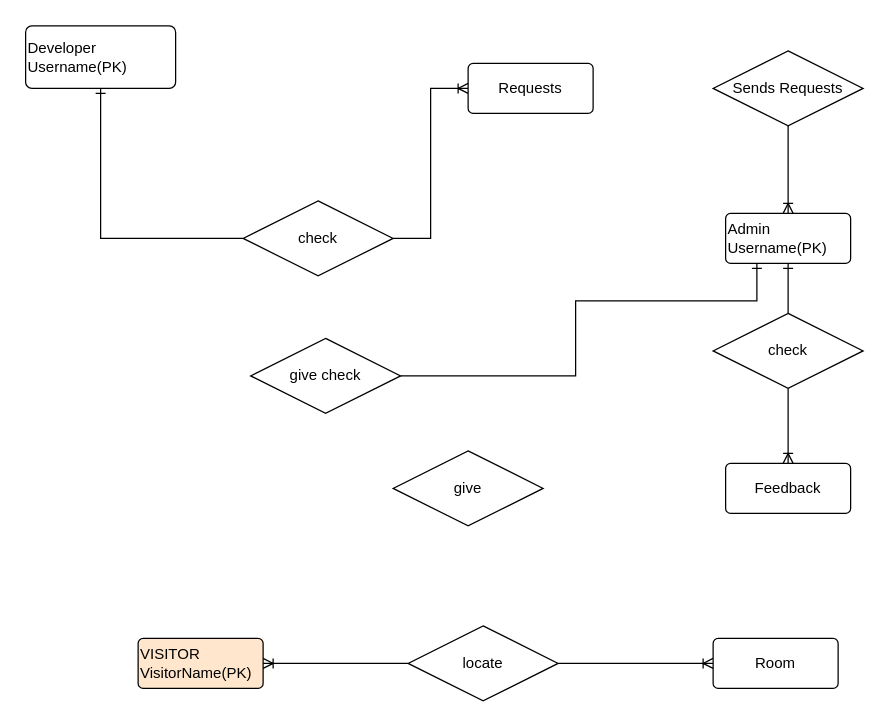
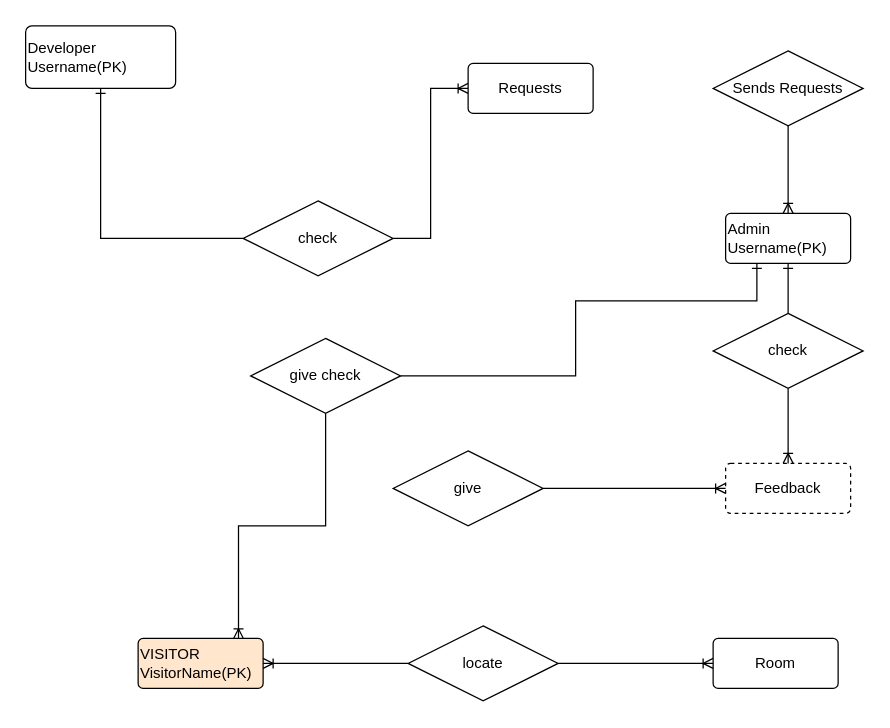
  <mxCell id="0" />
  <mxCell id="1" parent="0" />
  <mxCell id="2" value="VISITOR&lt;br&gt;VisitorName(PK)" style="rounded=1;arcSize=10;whiteSpace=wrap;html=1;align=left;fillColor=#ffe6cc;" parent="1" vertex="1"><mxGeometry x="110" y="510" width="100" height="40" as="geometry" /></mxCell>
  <mxCell id="3" value="locate" style="shape=rhombus;perimeter=rhombusPerimeter;whiteSpace=wrap;html=1;align=center;" parent="1" vertex="1"><mxGeometry x="326" y="500" width="120" height="60" as="geometry" /></mxCell>
  <mxCell id="4" value="" style="fontSize=12;html=1;endArrow=ERoneToMany;entryX=1;entryY=0.5;entryDx=0;entryDy=0;exitX=0;exitY=0.5;exitDx=0;exitDy=0;rounded=0;" parent="1" source="3" target="2" edge="1"><mxGeometry width="100" height="100" relative="1" as="geometry"><mxPoint x="100" y="680" as="sourcePoint" /><mxPoint x="200" y="580" as="targetPoint" /></mxGeometry></mxCell>
  <mxCell id="5" value="Room" style="rounded=1;arcSize=10;whiteSpace=wrap;html=1;align=center;" parent="1" vertex="1"><mxGeometry x="570" y="510" width="100" height="40" as="geometry" /></mxCell>
  <mxCell id="6" value="" style="fontSize=12;html=1;endArrow=ERoneToMany;entryX=0;entryY=0.5;entryDx=0;entryDy=0;exitX=1;exitY=0.5;exitDx=0;exitDy=0;rounded=0;" parent="1" source="3" target="5" edge="1"><mxGeometry width="100" height="100" relative="1" as="geometry"><mxPoint x="426" y="500" as="sourcePoint" /><mxPoint x="426" y="350" as="targetPoint" /></mxGeometry></mxCell>
  <mxCell id="7" value="give" style="shape=rhombus;perimeter=rhombusPerimeter;whiteSpace=wrap;html=1;align=center;" parent="1" vertex="1"><mxGeometry x="314" y="360" width="120" height="60" as="geometry" /></mxCell>
- <mxCell id="8" value="Feedback" style="rounded=1;arcSize=10;whiteSpace=wrap;html=1;align=center;" parent="1" vertex="1"><mxGeometry x="580" y="370" width="100" height="40" as="geometry" /></mxCell>
+ <mxCell id="8" value="Feedback" style="rounded=1;arcSize=10;whiteSpace=wrap;html=1;align=center;dashed=1;" parent="1" vertex="1"><mxGeometry x="580" y="370" width="100" height="40" as="geometry" /></mxCell>
+ <mxCell id="9" value="" style="edgeStyle=orthogonalEdgeStyle;fontSize=12;html=1;endArrow=ERoneToMany;strokeColor=#000000;entryX=0;entryY=0.5;entryDx=0;entryDy=0;exitX=1;exitY=0.5;exitDx=0;exitDy=0;" parent="1" source="7" target="8" edge="1"><mxGeometry width="100" height="100" relative="1" as="geometry"><mxPoint x="320" y="420" as="sourcePoint" /><mxPoint x="170" y="520" as="targetPoint" /></mxGeometry></mxCell>
  <mxCell id="10" value="Admin&lt;br&gt;Username(PK)" style="rounded=1;arcSize=10;whiteSpace=wrap;html=1;align=left;" parent="1" vertex="1"><mxGeometry x="580" y="170" width="100" height="40" as="geometry" /></mxCell>
  <mxCell id="11" value="check" style="shape=rhombus;perimeter=rhombusPerimeter;whiteSpace=wrap;html=1;align=center;" parent="1" vertex="1"><mxGeometry x="570" y="250" width="120" height="60" as="geometry" /></mxCell>
  <mxCell id="12" value="" style="fontSize=12;html=1;endArrow=ERone;endFill=1;strokeColor=#000000;entryX=0.5;entryY=1;entryDx=0;entryDy=0;exitX=0.5;exitY=0;exitDx=0;exitDy=0;" parent="1" source="11" target="10" edge="1"><mxGeometry width="100" height="100" relative="1" as="geometry"><mxPoint x="410" y="280" as="sourcePoint" /><mxPoint x="510" y="180" as="targetPoint" /></mxGeometry></mxCell>
  <mxCell id="13" value="" style="edgeStyle=orthogonalEdgeStyle;fontSize=12;html=1;endArrow=ERoneToMany;strokeColor=#000000;exitX=0.5;exitY=1;exitDx=0;exitDy=0;" parent="1" source="11" target="8" edge="1"><mxGeometry width="100" height="100" relative="1" as="geometry"><mxPoint x="440" y="360" as="sourcePoint" /><mxPoint x="590" y="360" as="targetPoint" /></mxGeometry></mxCell>
  <mxCell id="14" value="give check" style="shape=rhombus;perimeter=rhombusPerimeter;whiteSpace=wrap;html=1;align=center;" parent="1" vertex="1"><mxGeometry x="200" y="270" width="120" height="60" as="geometry" /></mxCell>
+ <mxCell id="15" value="" style="edgeStyle=orthogonalEdgeStyle;fontSize=12;html=1;endArrow=ERoneToMany;strokeColor=#000000;exitX=0.5;exitY=1;exitDx=0;exitDy=0;jumpStyle=arc;rounded=0;entryX=0.803;entryY=0.008;entryDx=0;entryDy=0;entryPerimeter=0;" parent="1" source="14" target="2" edge="1"><mxGeometry width="100" height="100" relative="1" as="geometry"><mxPoint x="270" y="280" as="sourcePoint" /><mxPoint x="191" y="508" as="targetPoint" /></mxGeometry></mxCell>
  <mxCell id="16" value="" style="fontSize=12;html=1;endArrow=ERone;endFill=1;strokeColor=#000000;entryX=0.25;entryY=1;entryDx=0;entryDy=0;exitX=1;exitY=0.5;exitDx=0;exitDy=0;edgeStyle=orthogonalEdgeStyle;rounded=0;" parent="1" source="14" target="10" edge="1"><mxGeometry width="100" height="100" relative="1" as="geometry"><mxPoint x="534" y="50" as="sourcePoint" /><mxPoint x="640" y="220" as="targetPoint" /><Array as="points"><mxPoint x="460" y="300" /><mxPoint x="460" y="240" /><mxPoint x="605" y="240" /></Array></mxGeometry></mxCell>
  <mxCell id="17" value="Developer&lt;br&gt;Username(PK)" style="rounded=1;arcSize=10;whiteSpace=wrap;html=1;align=left;" parent="1" vertex="1"><mxGeometry x="20" y="20" width="120" height="50" as="geometry" /></mxCell>
  <mxCell id="18" value="check" style="shape=rhombus;perimeter=rhombusPerimeter;whiteSpace=wrap;html=1;align=center;" parent="1" vertex="1"><mxGeometry x="194" y="160" width="120" height="60" as="geometry" /></mxCell>
  <mxCell id="19" value="" style="edgeStyle=orthogonalEdgeStyle;fontSize=12;html=1;endArrow=ERone;endFill=1;rounded=0;entryX=0.5;entryY=1;entryDx=0;entryDy=0;exitX=0;exitY=0.5;exitDx=0;exitDy=0;" parent="1" source="18" target="17" edge="1"><mxGeometry width="100" height="100" relative="1" as="geometry"><mxPoint x="70" y="270" as="sourcePoint" /><mxPoint x="170" y="170" as="targetPoint" /></mxGeometry></mxCell>
  <mxCell id="20" value="Requests" style="rounded=1;arcSize=10;whiteSpace=wrap;html=1;align=center;" parent="1" vertex="1"><mxGeometry x="374" y="50" width="100" height="40" as="geometry" /></mxCell>
  <mxCell id="21" value="" style="edgeStyle=entityRelationEdgeStyle;fontSize=12;html=1;endArrow=ERoneToMany;rounded=0;exitX=1;exitY=0.5;exitDx=0;exitDy=0;entryX=0;entryY=0.5;entryDx=0;entryDy=0;" parent="1" source="18" target="20" edge="1"><mxGeometry width="100" height="100" relative="1" as="geometry"><mxPoint x="350" y="220" as="sourcePoint" /><mxPoint x="450" y="120" as="targetPoint" /></mxGeometry></mxCell>
  <mxCell id="22" value="Sends Requests" style="shape=rhombus;perimeter=rhombusPerimeter;whiteSpace=wrap;html=1;align=center;" parent="1" vertex="1"><mxGeometry x="570" y="40" width="120" height="60" as="geometry" /></mxCell>
  <mxCell id="23" value="" style="fontSize=12;html=1;endArrow=ERoneToMany;rounded=0;exitX=0.5;exitY=1;exitDx=0;exitDy=0;entryX=0.5;entryY=0;entryDx=0;entryDy=0;" parent="1" source="22" target="10" edge="1"><mxGeometry width="100" height="100" relative="1" as="geometry"><mxPoint x="460" y="230" as="sourcePoint" /><mxPoint x="520" y="110" as="targetPoint" /></mxGeometry></mxCell>
